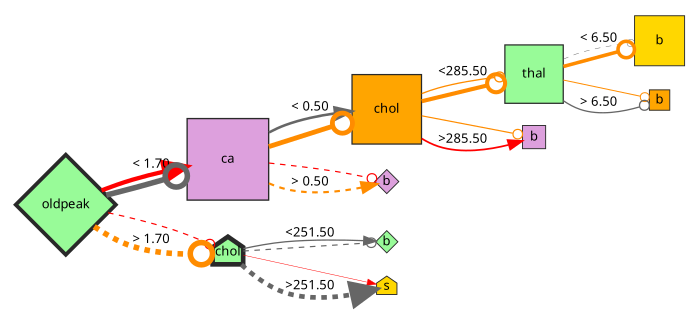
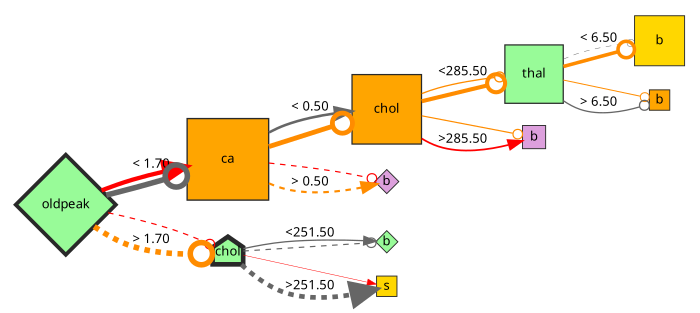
  digraph {
    bgcolor=white
    fontname="Noto Sans"
    rankdir=LR
    node [color="#292929" fillcolor=palegreen fixedsize=true fontname="Noto Sans" shape=box style="filled,setlinewidth(1.00)"]
    edge [arrowhead=odot arrowsize=1.285714 color=darkorange fontname="Noto Sans" penwidth=1.285714 style=solid]
    n1 [height=1.500000 label=oldpeak shape=diamond style="filled,setlinewidth(4.12)" width=1.500000]
-   n2 [fillcolor=plum height=1.221212 label=ca style="filled,setlinewidth(1.47)" width=1.221212]
+   n2 [fillcolor=orange height=1.221212 label=ca style="filled,setlinewidth(1.47)" width=1.221212]
    n3 [height=0.457576 label=chol shape=house style="filled,setlinewidth(5.00)" width=0.457576]
    n4 [fillcolor=orange height=1.039394 label=chol style="filled,setlinewidth(1.36)" width=1.039394]
    n5 [fillcolor=plum height=0.360606 label=b shape=diamond width=0.360606]
    n6 [height=0.336364 label=b shape=diamond width=0.336364]
-   n7 [fillcolor=gold height=0.300000 label=s shape=house width=0.300000]
+   n7 [fillcolor=gold height=0.300000 label=s width=0.300000]
    n8 [height=0.869697 label=thal style="filled,setlinewidth(1.33)" width=0.869697]
    n9 [fillcolor=plum height=0.348485 label=b width=0.348485]
    n10 [fillcolor=gold height=0.748485 label=b width=0.748485]
    n11 [fillcolor=orange height=0.300000 label=b width=0.300000]
    n1 -> n2 [arrowhead=normal arrowsize=2.500000 color=red label="< 1.70" penwidth=4.625000]
    n1 -> n2 [arrowsize=3.000000 color=gray40 penwidth=6.000000]
    n1 -> n3 [color=red style=dashed]
    n1 -> n3 [arrowsize=3.000000 label="> 1.70" penwidth=6.000000 style=dashed]
    n2 -> n4 [arrowhead=normal arrowsize=1.833333 color=gray40 label="< 0.50" penwidth=2.791667]
    n2 -> n4 [arrowsize=2.714286 penwidth=5.214286]
    n2 -> n5 [color=red style=dashed]
    n2 -> n5 [arrowhead=normal arrowsize=1.666667 label="> 0.50" penwidth=2.333333 style=dashed]
    n3 -> n6 [arrowhead=normal arrowsize=1.333333 color=gray40 label="<251.50" penwidth=1.416667]
    n3 -> n6 [color=gray40 style=dashed]
    n3 -> n7 [arrowhead=normal arrowsize=1.000000 color=red penwidth=0.500000]
    n3 -> n7 [arrowhead=normal arrowsize=2.666667 color=gray40 label=">251.50" penwidth=5.083333 style=dashed]
    n4 -> n8 [arrowsize=1.333333 label="<285.50" penwidth=1.416667]
    n4 -> n8 [arrowsize=2.428571 penwidth=4.428571]
    n4 -> n9
    n4 -> n9 [arrowhead=normal arrowsize=1.500000 color=red label=">285.50" penwidth=1.875000]
    n8 -> n10 [arrowsize=1.000000 color=gray40 label="< 6.50" penwidth=0.500000 style=dashed]
    n8 -> n10 [arrowsize=2.220779 penwidth=3.857143]
    n8 -> n11 [arrowsize=1.207792 penwidth=1.071429]
    n8 -> n11 [arrowsize=1.333333 color=gray40 label="> 6.50" penwidth=1.416667]
  }
